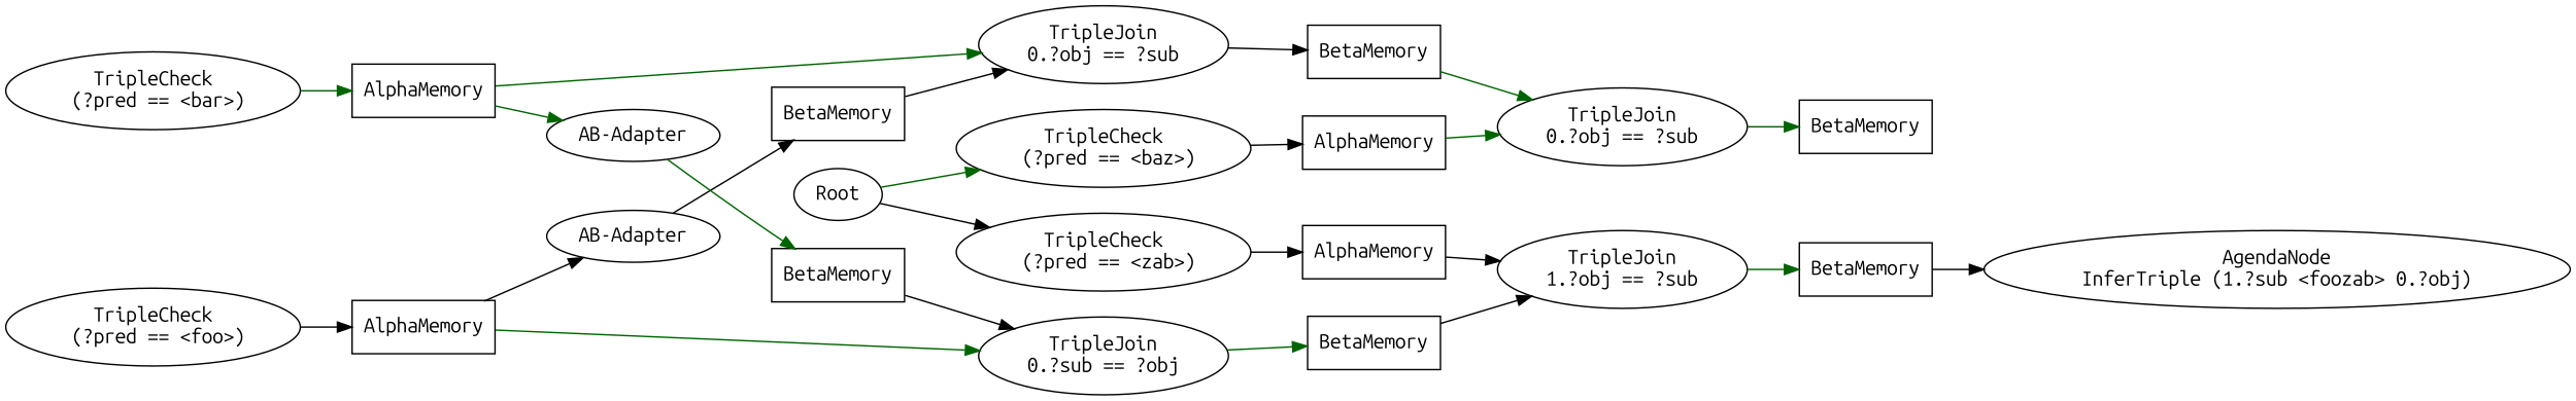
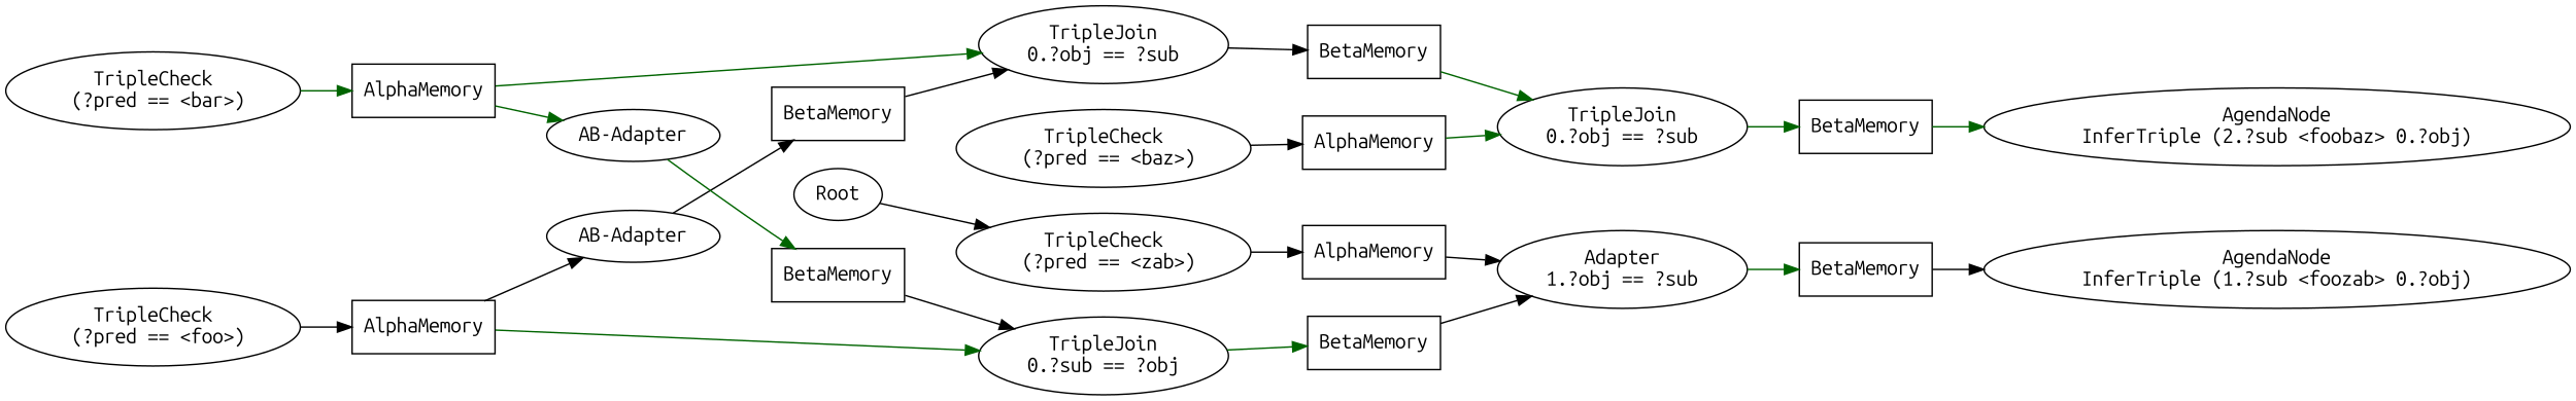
  digraph {
    fontname="Ubuntu Mono"
    rankdir=LR
    node [fontname="Ubuntu Mono"]
    edge [color=darkgreen]
    n1 [label=Root]
    n2 [label="TripleCheck\n (?pred == \<baz\>)"]
    n3 [label="TripleCheck\n (?pred == \<zab\>)"]
    n4 [label="TripleCheck\n (?pred == \<foo\>)"]
    n5 [label="{AlphaMemory}" shape=record]
    n6 [label="TripleCheck\n (?pred == \<bar\>)"]
    n7 [label="{AlphaMemory}" shape=record]
    n8 [label="{AlphaMemory}" shape=record]
    n9 [label="{AlphaMemory}" shape=record]
    n10 [label="AB-Adapter"]
    n11 [label="TripleJoin\n0.?sub == ?obj"]
    n12 [label="TripleJoin\n0.?obj == ?sub"]
    n13 [label="AB-Adapter"]
    n14 [label="TripleJoin\n0.?obj == ?sub"]
-   n15 [label="TripleJoin\n1.?obj == ?sub"]
+   n15 [label="Adapter\n1.?obj == ?sub"]
    n16 [label="{BetaMemory}" shape=record]
    n17 [label="{BetaMemory}" shape=record]
    n18 [label="{BetaMemory}" shape=record]
    n19 [label="{BetaMemory}" shape=record]
    n20 [label="{BetaMemory}" shape=record]
    n21 [label="{BetaMemory}" shape=record]
+   n22 [label="AgendaNode\nInferTriple (2.?sub \<foobaz\> 0.?obj)"]
    n23 [label="AgendaNode\nInferTriple (1.?sub \<foozab\> 0.?obj)"]
-   n1 -> n2
    n1 -> n3 [color=black]
    n2 -> n8 [color=black]
    n3 -> n9 [color=black]
    n4 -> n5 [color=black]
    n5 -> n10 [color=black]
    n5 -> n11
    n6 -> n7
    n7 -> n12
    n7 -> n13
    n8 -> n14
    n9 -> n15 [color=black]
    n10 -> n20 [color=black]
    n11 -> n21
    n12 -> n18 [color=black]
    n13 -> n19
    n14 -> n17
    n15 -> n16
    n16 -> n23 [color=black]
+   n17 -> n22
    n18 -> n14
    n19 -> n11 [color=black]
    n20 -> n12 [color=black]
    n21 -> n15 [color=black]
  }
